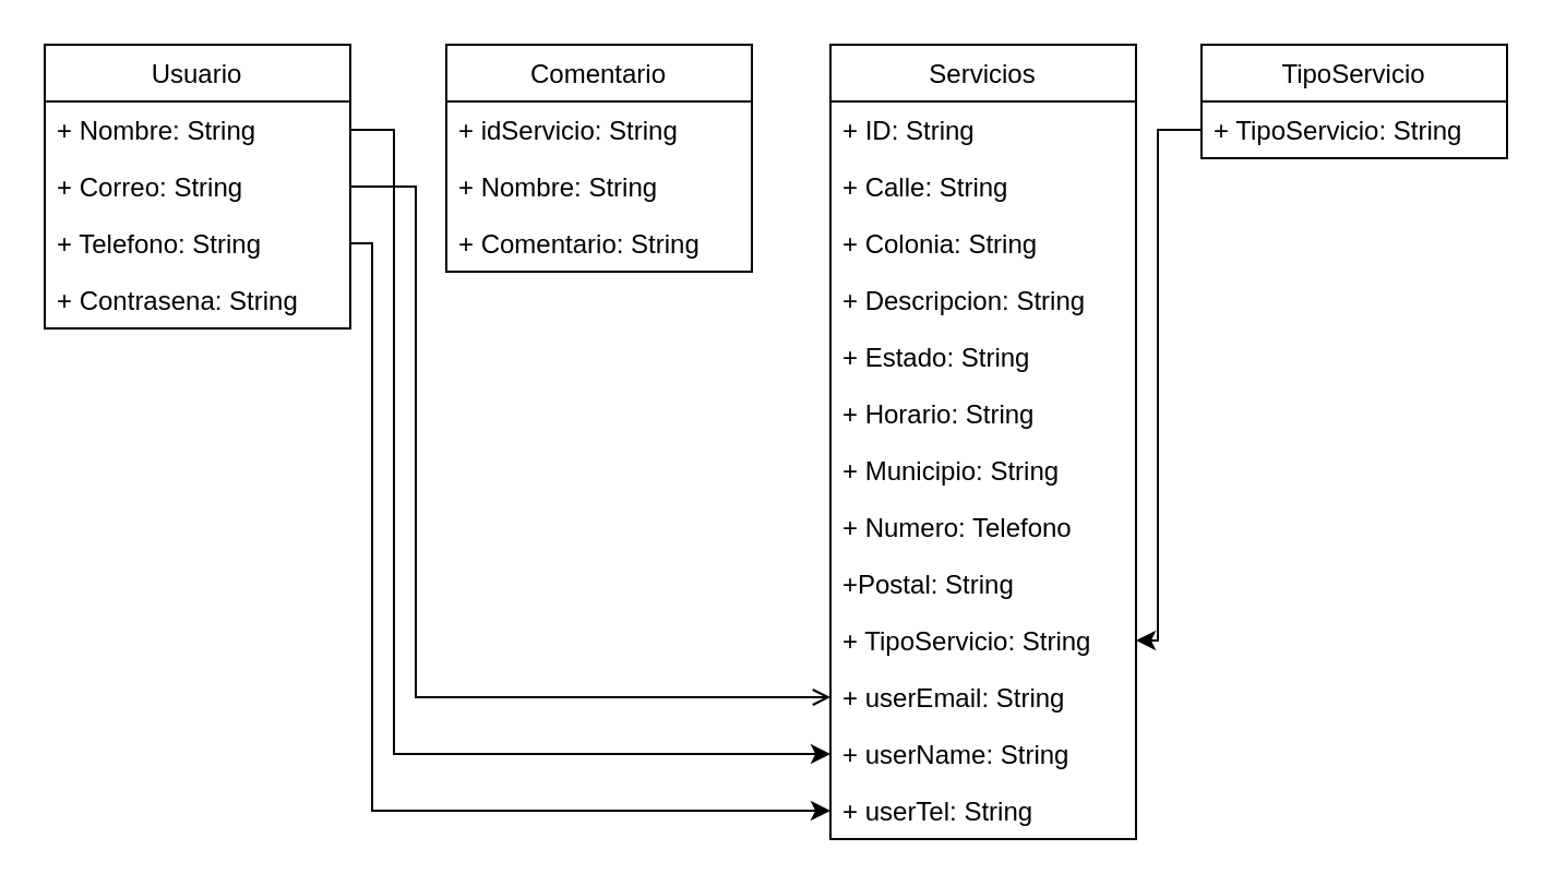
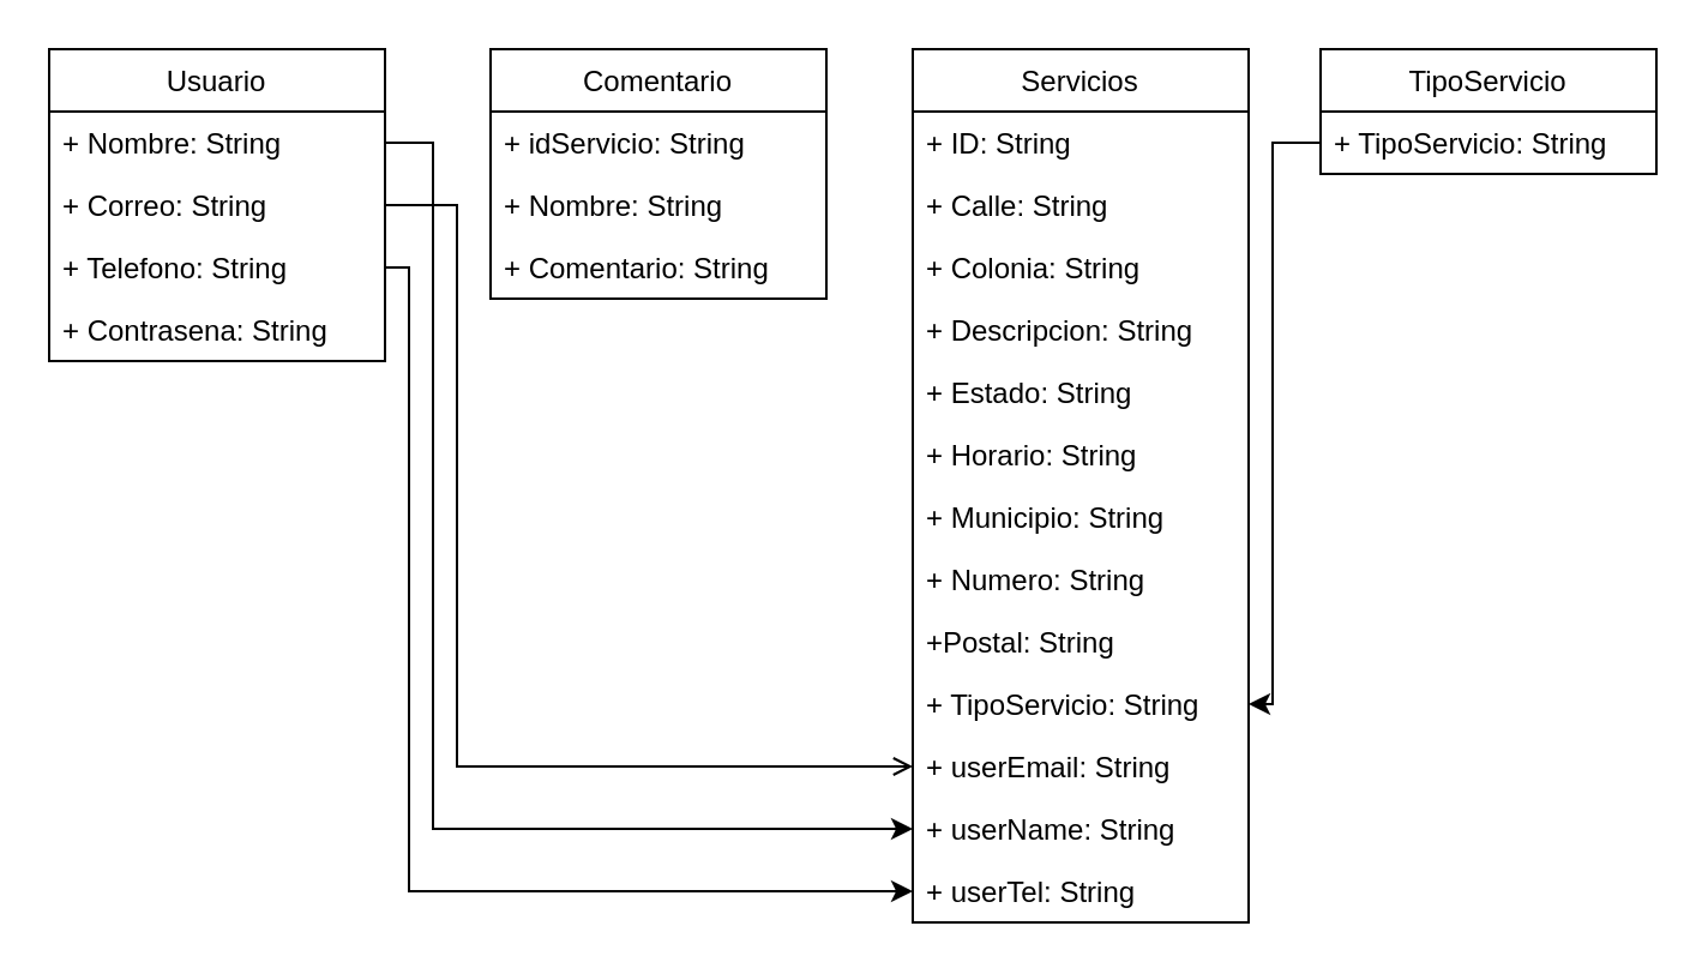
  <mxCell id="0" />
  <mxCell id="1" parent="0" />
  <mxCell id="2" value="Usuario" style="swimlane;fontStyle=0;childLayout=stackLayout;horizontal=1;startSize=26;fillColor=none;horizontalStack=0;resizeParent=1;resizeParentMax=0;resizeLast=0;collapsible=1;marginBottom=0;" vertex="1" parent="1"><mxGeometry x="20" y="20" width="140" height="130" as="geometry" /></mxCell>
  <mxCell id="3" value="+ Nombre: String" style="text;strokeColor=none;fillColor=none;align=left;verticalAlign=top;spacingLeft=4;spacingRight=4;overflow=hidden;rotatable=0;points=[[0,0.5],[1,0.5]];portConstraint=eastwest;" vertex="1" parent="2"><mxGeometry y="26" width="140" height="26" as="geometry" /></mxCell>
  <mxCell id="4" value="+ Correo: String" style="text;strokeColor=none;fillColor=none;align=left;verticalAlign=top;spacingLeft=4;spacingRight=4;overflow=hidden;rotatable=0;points=[[0,0.5],[1,0.5]];portConstraint=eastwest;" vertex="1" parent="2"><mxGeometry y="52" width="140" height="26" as="geometry" /></mxCell>
  <mxCell id="5" value="+ Telefono: String" style="text;strokeColor=none;fillColor=none;align=left;verticalAlign=top;spacingLeft=4;spacingRight=4;overflow=hidden;rotatable=0;points=[[0,0.5],[1,0.5]];portConstraint=eastwest;" vertex="1" parent="2"><mxGeometry y="78" width="140" height="26" as="geometry" /></mxCell>
  <mxCell id="6" value="+ Contrasena: String" style="text;strokeColor=none;fillColor=none;align=left;verticalAlign=top;spacingLeft=4;spacingRight=4;overflow=hidden;rotatable=0;points=[[0,0.5],[1,0.5]];portConstraint=eastwest;" vertex="1" parent="2"><mxGeometry y="104" width="140" height="26" as="geometry" /></mxCell>
  <mxCell id="7" value="TipoServicio" style="swimlane;fontStyle=0;childLayout=stackLayout;horizontal=1;startSize=26;fillColor=none;horizontalStack=0;resizeParent=1;resizeParentMax=0;resizeLast=0;collapsible=1;marginBottom=0;" vertex="1" parent="1"><mxGeometry x="550" y="20" width="140" height="52" as="geometry" /></mxCell>
  <mxCell id="8" value="+ TipoServicio: String" style="text;strokeColor=none;fillColor=none;align=left;verticalAlign=top;spacingLeft=4;spacingRight=4;overflow=hidden;rotatable=0;points=[[0,0.5],[1,0.5]];portConstraint=eastwest;" vertex="1" parent="7"><mxGeometry y="26" width="140" height="26" as="geometry" /></mxCell>
  <mxCell id="9" value="Servicios" style="swimlane;fontStyle=0;childLayout=stackLayout;horizontal=1;startSize=26;fillColor=none;horizontalStack=0;resizeParent=1;resizeParentMax=0;resizeLast=0;collapsible=1;marginBottom=0;" vertex="1" parent="1"><mxGeometry x="380" y="20" width="140" height="364" as="geometry" /></mxCell>
  <mxCell id="10" value="+ ID: String" style="text;strokeColor=none;fillColor=none;align=left;verticalAlign=top;spacingLeft=4;spacingRight=4;overflow=hidden;rotatable=0;points=[[0,0.5],[1,0.5]];portConstraint=eastwest;" vertex="1" parent="9"><mxGeometry y="26" width="140" height="26" as="geometry" /></mxCell>
  <mxCell id="11" value="+ Calle: String" style="text;strokeColor=none;fillColor=none;align=left;verticalAlign=top;spacingLeft=4;spacingRight=4;overflow=hidden;rotatable=0;points=[[0,0.5],[1,0.5]];portConstraint=eastwest;" vertex="1" parent="9"><mxGeometry y="52" width="140" height="26" as="geometry" /></mxCell>
  <mxCell id="12" value="+ Colonia: String" style="text;strokeColor=none;fillColor=none;align=left;verticalAlign=top;spacingLeft=4;spacingRight=4;overflow=hidden;rotatable=0;points=[[0,0.5],[1,0.5]];portConstraint=eastwest;" vertex="1" parent="9"><mxGeometry y="78" width="140" height="26" as="geometry" /></mxCell>
  <mxCell id="13" value="+ Descripcion: String&#10;" style="text;strokeColor=none;fillColor=none;align=left;verticalAlign=top;spacingLeft=4;spacingRight=4;overflow=hidden;rotatable=0;points=[[0,0.5],[1,0.5]];portConstraint=eastwest;" vertex="1" parent="9"><mxGeometry y="104" width="140" height="26" as="geometry" /></mxCell>
  <mxCell id="14" value="+ Estado: String" style="text;strokeColor=none;fillColor=none;align=left;verticalAlign=top;spacingLeft=4;spacingRight=4;overflow=hidden;rotatable=0;points=[[0,0.5],[1,0.5]];portConstraint=eastwest;" vertex="1" parent="9"><mxGeometry y="130" width="140" height="26" as="geometry" /></mxCell>
  <mxCell id="15" value="+ Horario: String" style="text;strokeColor=none;fillColor=none;align=left;verticalAlign=top;spacingLeft=4;spacingRight=4;overflow=hidden;rotatable=0;points=[[0,0.5],[1,0.5]];portConstraint=eastwest;" vertex="1" parent="9"><mxGeometry y="156" width="140" height="26" as="geometry" /></mxCell>
  <mxCell id="16" value="+ Municipio: String" style="text;strokeColor=none;fillColor=none;align=left;verticalAlign=top;spacingLeft=4;spacingRight=4;overflow=hidden;rotatable=0;points=[[0,0.5],[1,0.5]];portConstraint=eastwest;" vertex="1" parent="9"><mxGeometry y="182" width="140" height="26" as="geometry" /></mxCell>
- <mxCell id="17" value="+ Numero: Telefono" style="text;strokeColor=none;fillColor=none;align=left;verticalAlign=top;spacingLeft=4;spacingRight=4;overflow=hidden;rotatable=0;points=[[0,0.5],[1,0.5]];portConstraint=eastwest;" vertex="1" parent="9"><mxGeometry y="208" width="140" height="26" as="geometry" /></mxCell>
+ <mxCell id="17" value="+ Numero: String" style="text;strokeColor=none;fillColor=none;align=left;verticalAlign=top;spacingLeft=4;spacingRight=4;overflow=hidden;rotatable=0;points=[[0,0.5],[1,0.5]];portConstraint=eastwest;" vertex="1" parent="9"><mxGeometry y="208" width="140" height="26" as="geometry" /></mxCell>
  <mxCell id="18" value="+Postal: String" style="text;strokeColor=none;fillColor=none;align=left;verticalAlign=top;spacingLeft=4;spacingRight=4;overflow=hidden;rotatable=0;points=[[0,0.5],[1,0.5]];portConstraint=eastwest;" vertex="1" parent="9"><mxGeometry y="234" width="140" height="26" as="geometry" /></mxCell>
  <mxCell id="19" value="+ TipoServicio: String" style="text;strokeColor=none;fillColor=none;align=left;verticalAlign=top;spacingLeft=4;spacingRight=4;overflow=hidden;rotatable=0;points=[[0,0.5],[1,0.5]];portConstraint=eastwest;" vertex="1" parent="9"><mxGeometry y="260" width="140" height="26" as="geometry" /></mxCell>
  <mxCell id="20" value="+ userEmail: String" style="text;strokeColor=none;fillColor=none;align=left;verticalAlign=top;spacingLeft=4;spacingRight=4;overflow=hidden;rotatable=0;points=[[0,0.5],[1,0.5]];portConstraint=eastwest;" vertex="1" parent="9"><mxGeometry y="286" width="140" height="26" as="geometry" /></mxCell>
  <mxCell id="21" value="+ userName: String" style="text;strokeColor=none;fillColor=none;align=left;verticalAlign=top;spacingLeft=4;spacingRight=4;overflow=hidden;rotatable=0;points=[[0,0.5],[1,0.5]];portConstraint=eastwest;" vertex="1" parent="9"><mxGeometry y="312" width="140" height="26" as="geometry" /></mxCell>
  <mxCell id="22" value="+ userTel: String" style="text;strokeColor=none;fillColor=none;align=left;verticalAlign=top;spacingLeft=4;spacingRight=4;overflow=hidden;rotatable=0;points=[[0,0.5],[1,0.5]];portConstraint=eastwest;" vertex="1" parent="9"><mxGeometry y="338" width="140" height="26" as="geometry" /></mxCell>
  <mxCell id="23" value="Comentario" style="swimlane;fontStyle=0;childLayout=stackLayout;horizontal=1;startSize=26;fillColor=none;horizontalStack=0;resizeParent=1;resizeParentMax=0;resizeLast=0;collapsible=1;marginBottom=0;" vertex="1" parent="1"><mxGeometry x="204" y="20" width="140" height="104" as="geometry" /></mxCell>
  <mxCell id="24" value="+ idServicio: String" style="text;strokeColor=none;fillColor=none;align=left;verticalAlign=top;spacingLeft=4;spacingRight=4;overflow=hidden;rotatable=0;points=[[0,0.5],[1,0.5]];portConstraint=eastwest;" vertex="1" parent="23"><mxGeometry y="26" width="140" height="26" as="geometry" /></mxCell>
  <mxCell id="25" value="+ Nombre: String" style="text;strokeColor=none;fillColor=none;align=left;verticalAlign=top;spacingLeft=4;spacingRight=4;overflow=hidden;rotatable=0;points=[[0,0.5],[1,0.5]];portConstraint=eastwest;" vertex="1" parent="23"><mxGeometry y="52" width="140" height="26" as="geometry" /></mxCell>
  <mxCell id="26" value="+ Comentario: String" style="text;strokeColor=none;fillColor=none;align=left;verticalAlign=top;spacingLeft=4;spacingRight=4;overflow=hidden;rotatable=0;points=[[0,0.5],[1,0.5]];portConstraint=eastwest;" vertex="1" parent="23"><mxGeometry y="78" width="140" height="26" as="geometry" /></mxCell>
  <mxCell id="27" style="edgeStyle=orthogonalEdgeStyle;rounded=0;orthogonalLoop=1;jettySize=auto;html=1;entryX=1;entryY=0.5;entryDx=0;entryDy=0;" edge="1" parent="1" source="8" target="19"><mxGeometry relative="1" as="geometry"><Array as="points"><mxPoint x="530" y="59" /><mxPoint x="530" y="293" /></Array></mxGeometry></mxCell>
  <mxCell id="28" style="edgeStyle=orthogonalEdgeStyle;rounded=0;orthogonalLoop=1;jettySize=auto;html=1;exitX=1;exitY=0.5;exitDx=0;exitDy=0;entryX=0;entryY=0.5;entryDx=0;entryDy=0;" edge="1" parent="1" source="3" target="21"><mxGeometry relative="1" as="geometry"><Array as="points"><mxPoint x="180" y="59" /><mxPoint x="180" y="345" /></Array></mxGeometry></mxCell>
  <mxCell id="29" style="edgeStyle=orthogonalEdgeStyle;rounded=0;orthogonalLoop=1;jettySize=auto;html=1;entryX=0;entryY=0.5;entryDx=0;entryDy=0;" edge="1" parent="1" source="5" target="22"><mxGeometry relative="1" as="geometry"><Array as="points"><mxPoint x="170" y="111" /><mxPoint x="170" y="371" /></Array></mxGeometry></mxCell>
  <mxCell id="30" style="edgeStyle=orthogonalEdgeStyle;rounded=0;orthogonalLoop=1;jettySize=auto;html=1;entryX=0;entryY=0.5;entryDx=0;entryDy=0;endArrow=open;" edge="1" parent="1" source="4" target="20"><mxGeometry relative="1" as="geometry"><Array as="points"><mxPoint x="190" y="85" /><mxPoint x="190" y="319" /></Array></mxGeometry></mxCell>
